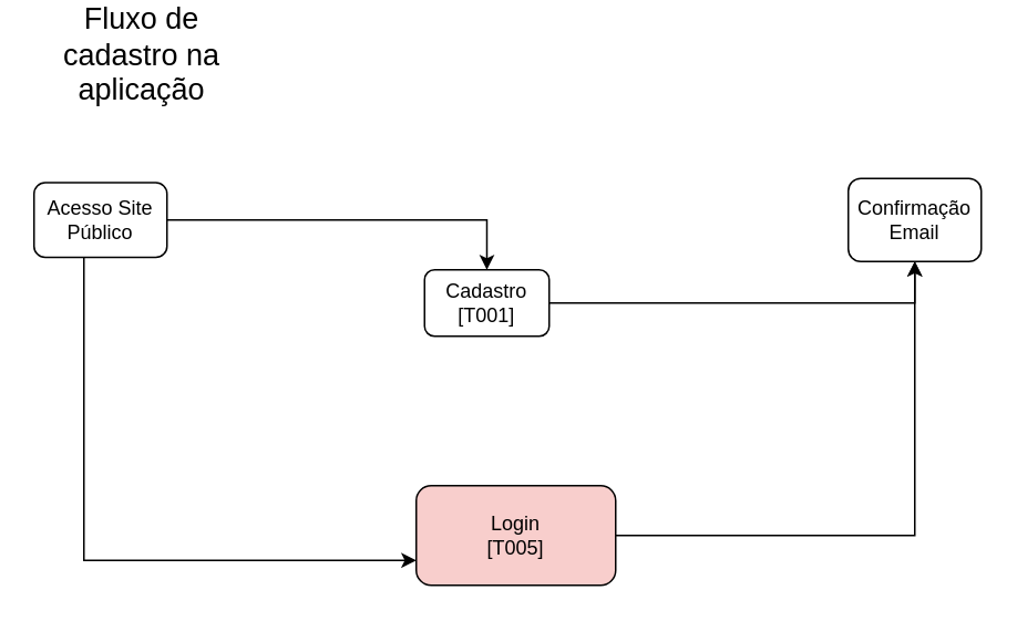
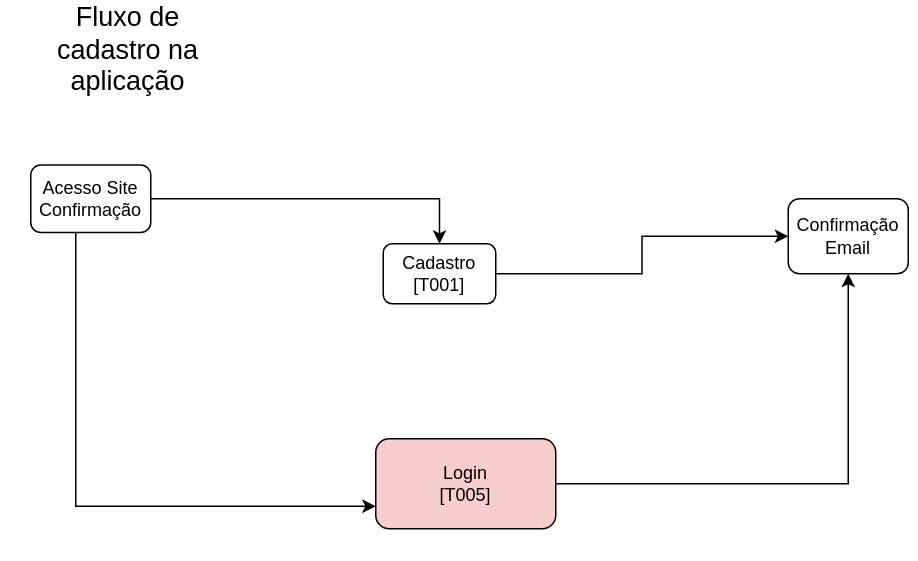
  <mxCell id="0" />
  <mxCell id="1" parent="0" />
  <mxCell id="2" style="edgeStyle=orthogonalEdgeStyle;rounded=0;orthogonalLoop=1;jettySize=auto;html=1;" parent="1" source="4" target="6" edge="1"><mxGeometry relative="1" as="geometry" /></mxCell>
  <mxCell id="3" style="edgeStyle=orthogonalEdgeStyle;rounded=0;orthogonalLoop=1;jettySize=auto;html=1;entryX=0;entryY=0.75;entryDx=0;entryDy=0;" parent="1" source="4" target="9" edge="1"><mxGeometry relative="1" as="geometry"><Array as="points"><mxPoint x="50" y="325" /></Array></mxGeometry></mxCell>
- <mxCell id="4" value="Acesso Site Público" style="rounded=1;whiteSpace=wrap;html=1;" parent="1" vertex="1"><mxGeometry x="20" y="97.5" width="80" height="45" as="geometry" /></mxCell>
+ <mxCell id="4" value="Acesso Site Confirmação" style="rounded=1;whiteSpace=wrap;html=1;" parent="1" vertex="1"><mxGeometry x="20" y="97.5" width="80" height="45" as="geometry" /></mxCell>
  <mxCell id="5" style="edgeStyle=orthogonalEdgeStyle;rounded=0;orthogonalLoop=1;jettySize=auto;html=1;exitX=1;exitY=0.5;exitDx=0;exitDy=0;" parent="1" source="6" target="7" edge="1"><mxGeometry relative="1" as="geometry"><mxPoint x="370" y="120" as="targetPoint" /></mxGeometry></mxCell>
  <mxCell id="6" value="Cadastro&lt;br&gt;[T001]" style="rounded=1;whiteSpace=wrap;html=1;" parent="1" vertex="1"><mxGeometry x="255" y="150" width="75" height="40" as="geometry" /></mxCell>
- <mxCell id="7" value="Confirmação Email" style="rounded=1;whiteSpace=wrap;html=1;" parent="1" vertex="1"><mxGeometry x="510" y="95" width="80" height="50" as="geometry" /></mxCell>
+ <mxCell id="7" value="Confirmação Email" style="rounded=1;whiteSpace=wrap;html=1;" parent="1" vertex="1"><mxGeometry x="525" y="120" width="80" height="50" as="geometry" /></mxCell>
  <mxCell id="8" style="edgeStyle=orthogonalEdgeStyle;rounded=0;orthogonalLoop=1;jettySize=auto;html=1;entryX=0.5;entryY=1;entryDx=0;entryDy=0;" parent="1" source="9" target="7" edge="1"><mxGeometry relative="1" as="geometry"><mxPoint x="620" y="210" as="sourcePoint" /></mxGeometry></mxCell>
  <mxCell id="9" value="Login&lt;br&gt;[T005]" style="rounded=1;whiteSpace=wrap;html=1;fillColor=#f8cecc;" parent="1" vertex="1"><mxGeometry x="250" y="280" width="120" height="60" as="geometry" /></mxCell>
  <mxCell id="10" value="&lt;span style=&quot;font-size: 18px;&quot;&gt;Fluxo de cadastro na aplicação&lt;/span&gt;" style="text;strokeColor=none;align=center;fillColor=none;html=1;verticalAlign=middle;whiteSpace=wrap;rounded=0;" parent="1" vertex="1"><mxGeometry x="20" y="20" width="130" as="geometry" /></mxCell>
